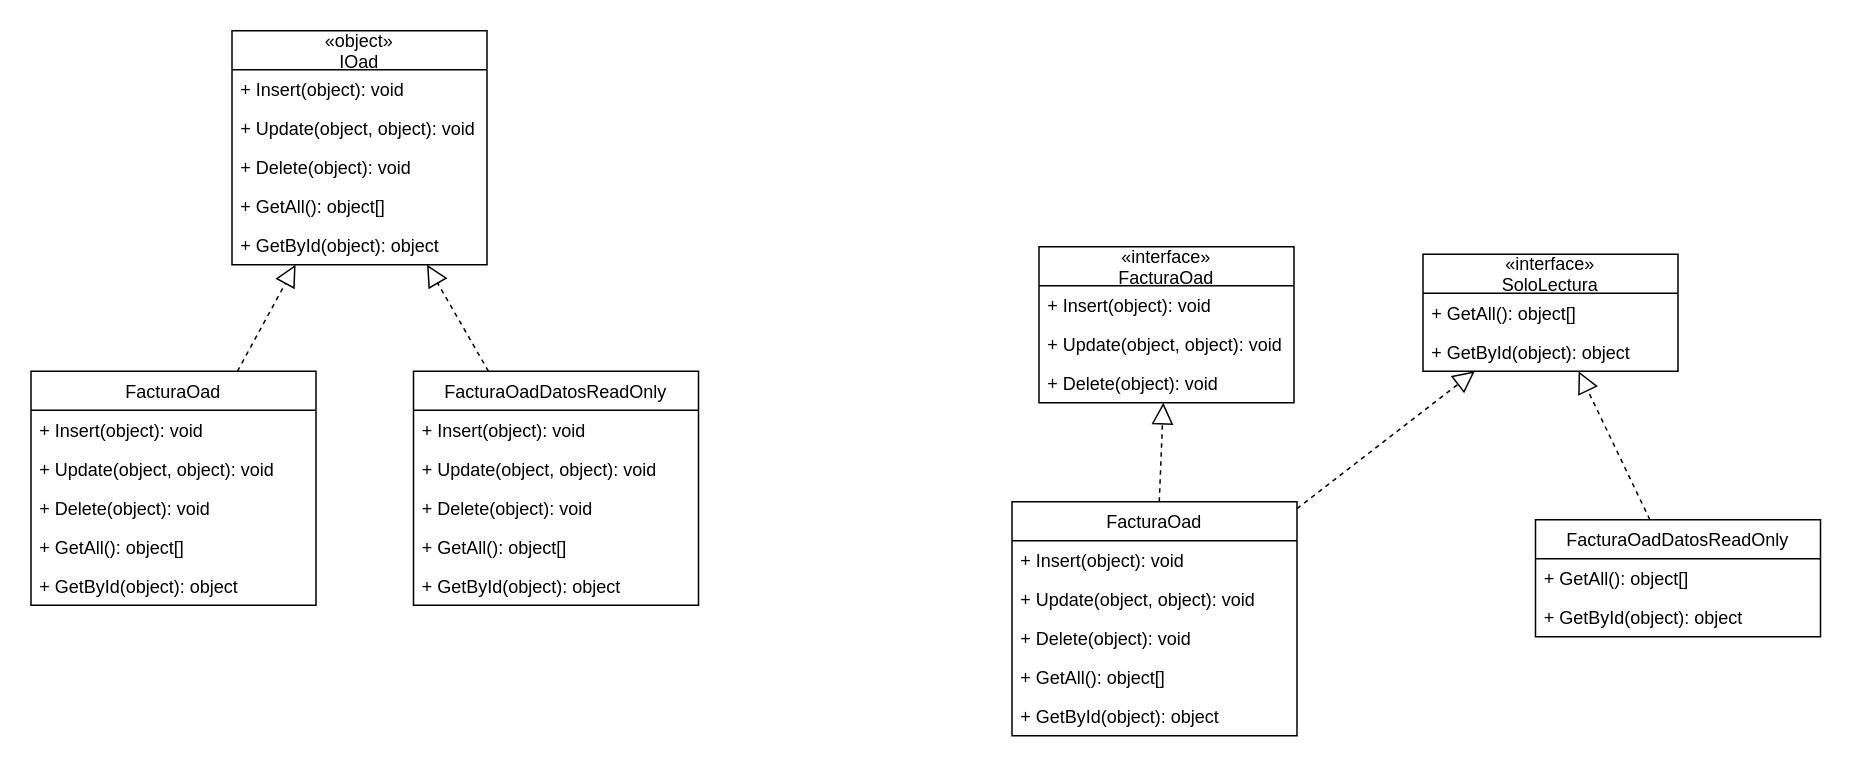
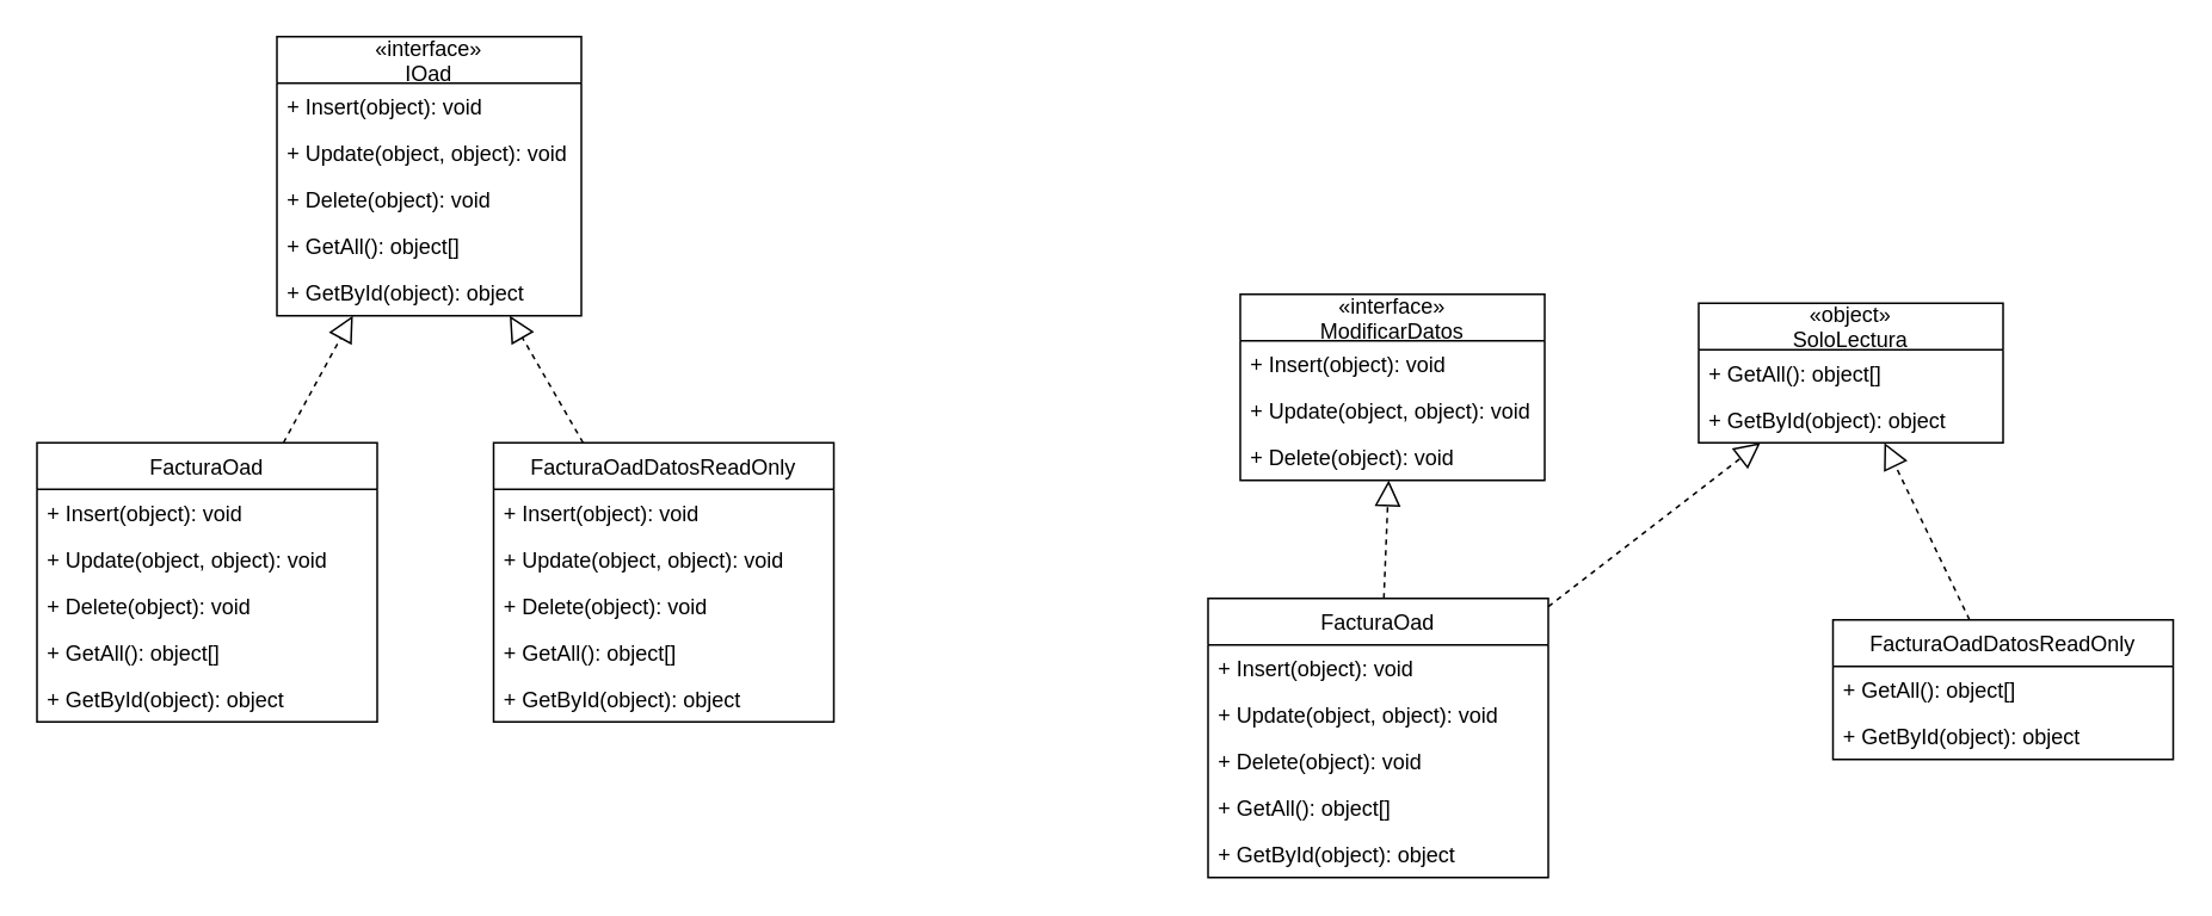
  <mxCell id="0" />
  <mxCell id="1" parent="0" />
- <mxCell id="2" value="«object»&#10;IOad" style="swimlane;fontStyle=0;childLayout=stackLayout;horizontal=1;startSize=26;fillColor=none;horizontalStack=0;resizeParent=1;resizeParentMax=0;resizeLast=0;collapsible=1;marginBottom=0;" vertex="1" parent="1"><mxGeometry x="154" y="20" width="170" height="156" as="geometry"><mxRectangle x="340" y="290" width="90" height="30" as="alternateBounds" /></mxGeometry></mxCell>
+ <mxCell id="2" value="«interface»&#10;IOad" style="swimlane;fontStyle=0;childLayout=stackLayout;horizontal=1;startSize=26;fillColor=none;horizontalStack=0;resizeParent=1;resizeParentMax=0;resizeLast=0;collapsible=1;marginBottom=0;" vertex="1" parent="1"><mxGeometry x="154" y="20" width="170" height="156" as="geometry"><mxRectangle x="340" y="290" width="90" height="30" as="alternateBounds" /></mxGeometry></mxCell>
  <mxCell id="3" value="+ Insert(object): void" style="text;strokeColor=none;fillColor=none;align=left;verticalAlign=top;spacingLeft=4;spacingRight=4;overflow=hidden;rotatable=0;points=[[0,0.5],[1,0.5]];portConstraint=eastwest;" vertex="1" parent="2"><mxGeometry y="26" width="170" height="26" as="geometry" /></mxCell>
  <mxCell id="4" value="+ Update(object, object): void" style="text;strokeColor=none;fillColor=none;align=left;verticalAlign=top;spacingLeft=4;spacingRight=4;overflow=hidden;rotatable=0;points=[[0,0.5],[1,0.5]];portConstraint=eastwest;" vertex="1" parent="2"><mxGeometry y="52" width="170" height="26" as="geometry" /></mxCell>
  <mxCell id="5" value="+ Delete(object): void" style="text;strokeColor=none;fillColor=none;align=left;verticalAlign=top;spacingLeft=4;spacingRight=4;overflow=hidden;rotatable=0;points=[[0,0.5],[1,0.5]];portConstraint=eastwest;" vertex="1" parent="2"><mxGeometry y="78" width="170" height="26" as="geometry" /></mxCell>
  <mxCell id="6" value="+ GetAll(): object[]&#10;" style="text;strokeColor=none;fillColor=none;align=left;verticalAlign=top;spacingLeft=4;spacingRight=4;overflow=hidden;rotatable=0;points=[[0,0.5],[1,0.5]];portConstraint=eastwest;" vertex="1" parent="2"><mxGeometry y="104" width="170" height="26" as="geometry" /></mxCell>
  <mxCell id="7" value="+ GetById(object): object" style="text;strokeColor=none;fillColor=none;align=left;verticalAlign=top;spacingLeft=4;spacingRight=4;overflow=hidden;rotatable=0;points=[[0,0.5],[1,0.5]];portConstraint=eastwest;" vertex="1" parent="2"><mxGeometry y="130" width="170" height="26" as="geometry" /></mxCell>
  <mxCell id="8" value="FacturaOad" style="swimlane;fontStyle=0;childLayout=stackLayout;horizontal=1;startSize=26;fillColor=none;horizontalStack=0;resizeParent=1;resizeParentMax=0;resizeLast=0;collapsible=1;marginBottom=0;" vertex="1" parent="1"><mxGeometry x="20" y="247" width="190" height="156" as="geometry"><mxRectangle x="340" y="290" width="90" height="30" as="alternateBounds" /></mxGeometry></mxCell>
  <mxCell id="9" value="+ Insert(object): void" style="text;strokeColor=none;fillColor=none;align=left;verticalAlign=top;spacingLeft=4;spacingRight=4;overflow=hidden;rotatable=0;points=[[0,0.5],[1,0.5]];portConstraint=eastwest;" vertex="1" parent="8"><mxGeometry y="26" width="190" height="26" as="geometry" /></mxCell>
  <mxCell id="10" value="+ Update(object, object): void" style="text;strokeColor=none;fillColor=none;align=left;verticalAlign=top;spacingLeft=4;spacingRight=4;overflow=hidden;rotatable=0;points=[[0,0.5],[1,0.5]];portConstraint=eastwest;" vertex="1" parent="8"><mxGeometry y="52" width="190" height="26" as="geometry" /></mxCell>
  <mxCell id="11" value="+ Delete(object): void" style="text;strokeColor=none;fillColor=none;align=left;verticalAlign=top;spacingLeft=4;spacingRight=4;overflow=hidden;rotatable=0;points=[[0,0.5],[1,0.5]];portConstraint=eastwest;" vertex="1" parent="8"><mxGeometry y="78" width="190" height="26" as="geometry" /></mxCell>
  <mxCell id="12" value="+ GetAll(): object[]&#10;" style="text;strokeColor=none;fillColor=none;align=left;verticalAlign=top;spacingLeft=4;spacingRight=4;overflow=hidden;rotatable=0;points=[[0,0.5],[1,0.5]];portConstraint=eastwest;" vertex="1" parent="8"><mxGeometry y="104" width="190" height="26" as="geometry" /></mxCell>
  <mxCell id="13" value="+ GetById(object): object" style="text;strokeColor=none;fillColor=none;align=left;verticalAlign=top;spacingLeft=4;spacingRight=4;overflow=hidden;rotatable=0;points=[[0,0.5],[1,0.5]];portConstraint=eastwest;" vertex="1" parent="8"><mxGeometry y="130" width="190" height="26" as="geometry" /></mxCell>
  <mxCell id="14" value="FacturaOadDatosReadOnly" style="swimlane;fontStyle=0;childLayout=stackLayout;horizontal=1;startSize=26;fillColor=none;horizontalStack=0;resizeParent=1;resizeParentMax=0;resizeLast=0;collapsible=1;marginBottom=0;" vertex="1" parent="1"><mxGeometry x="275" y="247" width="190" height="156" as="geometry"><mxRectangle x="340" y="290" width="90" height="30" as="alternateBounds" /></mxGeometry></mxCell>
  <mxCell id="15" value="+ Insert(object): void" style="text;strokeColor=none;fillColor=none;align=left;verticalAlign=top;spacingLeft=4;spacingRight=4;overflow=hidden;rotatable=0;points=[[0,0.5],[1,0.5]];portConstraint=eastwest;" vertex="1" parent="14"><mxGeometry y="26" width="190" height="26" as="geometry" /></mxCell>
  <mxCell id="16" value="+ Update(object, object): void" style="text;strokeColor=none;fillColor=none;align=left;verticalAlign=top;spacingLeft=4;spacingRight=4;overflow=hidden;rotatable=0;points=[[0,0.5],[1,0.5]];portConstraint=eastwest;" vertex="1" parent="14"><mxGeometry y="52" width="190" height="26" as="geometry" /></mxCell>
  <mxCell id="17" value="+ Delete(object): void" style="text;strokeColor=none;fillColor=none;align=left;verticalAlign=top;spacingLeft=4;spacingRight=4;overflow=hidden;rotatable=0;points=[[0,0.5],[1,0.5]];portConstraint=eastwest;" vertex="1" parent="14"><mxGeometry y="78" width="190" height="26" as="geometry" /></mxCell>
  <mxCell id="18" value="+ GetAll(): object[]&#10;" style="text;strokeColor=none;fillColor=none;align=left;verticalAlign=top;spacingLeft=4;spacingRight=4;overflow=hidden;rotatable=0;points=[[0,0.5],[1,0.5]];portConstraint=eastwest;" vertex="1" parent="14"><mxGeometry y="104" width="190" height="26" as="geometry" /></mxCell>
  <mxCell id="19" value="+ GetById(object): object" style="text;strokeColor=none;fillColor=none;align=left;verticalAlign=top;spacingLeft=4;spacingRight=4;overflow=hidden;rotatable=0;points=[[0,0.5],[1,0.5]];portConstraint=eastwest;" vertex="1" parent="14"><mxGeometry y="130" width="190" height="26" as="geometry" /></mxCell>
  <mxCell id="20" value="" style="endArrow=block;dashed=1;endFill=0;endSize=12;html=1;rounded=0;" edge="1" parent="1" source="8" target="2"><mxGeometry width="160" relative="1" as="geometry"><mxPoint x="124" y="180" as="sourcePoint" /><mxPoint x="284" y="180" as="targetPoint" /></mxGeometry></mxCell>
  <mxCell id="21" value="" style="endArrow=block;dashed=1;endFill=0;endSize=12;html=1;rounded=0;" edge="1" parent="1" source="14" target="2"><mxGeometry width="160" relative="1" as="geometry"><mxPoint x="374" y="224" as="sourcePoint" /><mxPoint x="451" y="140" as="targetPoint" /></mxGeometry></mxCell>
- <mxCell id="22" value="«interface»&#10;FacturaOad" style="swimlane;fontStyle=0;childLayout=stackLayout;horizontal=1;startSize=26;fillColor=none;horizontalStack=0;resizeParent=1;resizeParentMax=0;resizeLast=0;collapsible=1;marginBottom=0;" vertex="1" parent="1"><mxGeometry x="692" y="164" width="170" height="104" as="geometry"><mxRectangle x="340" y="290" width="90" height="30" as="alternateBounds" /></mxGeometry></mxCell>
+ <mxCell id="22" value="«interface»&#10;ModificarDatos" style="swimlane;fontStyle=0;childLayout=stackLayout;horizontal=1;startSize=26;fillColor=none;horizontalStack=0;resizeParent=1;resizeParentMax=0;resizeLast=0;collapsible=1;marginBottom=0;" vertex="1" parent="1"><mxGeometry x="692" y="164" width="170" height="104" as="geometry"><mxRectangle x="340" y="290" width="90" height="30" as="alternateBounds" /></mxGeometry></mxCell>
  <mxCell id="23" value="+ Insert(object): void" style="text;strokeColor=none;fillColor=none;align=left;verticalAlign=top;spacingLeft=4;spacingRight=4;overflow=hidden;rotatable=0;points=[[0,0.5],[1,0.5]];portConstraint=eastwest;" vertex="1" parent="22"><mxGeometry y="26" width="170" height="26" as="geometry" /></mxCell>
  <mxCell id="24" value="+ Update(object, object): void" style="text;strokeColor=none;fillColor=none;align=left;verticalAlign=top;spacingLeft=4;spacingRight=4;overflow=hidden;rotatable=0;points=[[0,0.5],[1,0.5]];portConstraint=eastwest;" vertex="1" parent="22"><mxGeometry y="52" width="170" height="26" as="geometry" /></mxCell>
  <mxCell id="25" value="+ Delete(object): void" style="text;strokeColor=none;fillColor=none;align=left;verticalAlign=top;spacingLeft=4;spacingRight=4;overflow=hidden;rotatable=0;points=[[0,0.5],[1,0.5]];portConstraint=eastwest;" vertex="1" parent="22"><mxGeometry y="78" width="170" height="26" as="geometry" /></mxCell>
- <mxCell id="26" value="«interface»&#10;SoloLectura" style="swimlane;fontStyle=0;childLayout=stackLayout;horizontal=1;startSize=26;fillColor=none;horizontalStack=0;resizeParent=1;resizeParentMax=0;resizeLast=0;collapsible=1;marginBottom=0;" vertex="1" parent="1"><mxGeometry x="948" y="169" width="170" height="78" as="geometry"><mxRectangle x="340" y="290" width="90" height="30" as="alternateBounds" /></mxGeometry></mxCell>
+ <mxCell id="26" value="«object»&#10;SoloLectura" style="swimlane;fontStyle=0;childLayout=stackLayout;horizontal=1;startSize=26;fillColor=none;horizontalStack=0;resizeParent=1;resizeParentMax=0;resizeLast=0;collapsible=1;marginBottom=0;" vertex="1" parent="1"><mxGeometry x="948" y="169" width="170" height="78" as="geometry"><mxRectangle x="340" y="290" width="90" height="30" as="alternateBounds" /></mxGeometry></mxCell>
  <mxCell id="27" value="+ GetAll(): object[]&#10;" style="text;strokeColor=none;fillColor=none;align=left;verticalAlign=top;spacingLeft=4;spacingRight=4;overflow=hidden;rotatable=0;points=[[0,0.5],[1,0.5]];portConstraint=eastwest;" vertex="1" parent="26"><mxGeometry y="26" width="170" height="26" as="geometry" /></mxCell>
  <mxCell id="28" value="+ GetById(object): object" style="text;strokeColor=none;fillColor=none;align=left;verticalAlign=top;spacingLeft=4;spacingRight=4;overflow=hidden;rotatable=0;points=[[0,0.5],[1,0.5]];portConstraint=eastwest;" vertex="1" parent="26"><mxGeometry y="52" width="170" height="26" as="geometry" /></mxCell>
  <mxCell id="29" value="FacturaOad" style="swimlane;fontStyle=0;childLayout=stackLayout;horizontal=1;startSize=26;fillColor=none;horizontalStack=0;resizeParent=1;resizeParentMax=0;resizeLast=0;collapsible=1;marginBottom=0;" vertex="1" parent="1"><mxGeometry x="674" y="334" width="190" height="156" as="geometry"><mxRectangle x="340" y="290" width="90" height="30" as="alternateBounds" /></mxGeometry></mxCell>
  <mxCell id="30" value="+ Insert(object): void" style="text;strokeColor=none;fillColor=none;align=left;verticalAlign=top;spacingLeft=4;spacingRight=4;overflow=hidden;rotatable=0;points=[[0,0.5],[1,0.5]];portConstraint=eastwest;" vertex="1" parent="29"><mxGeometry y="26" width="190" height="26" as="geometry" /></mxCell>
  <mxCell id="31" value="+ Update(object, object): void" style="text;strokeColor=none;fillColor=none;align=left;verticalAlign=top;spacingLeft=4;spacingRight=4;overflow=hidden;rotatable=0;points=[[0,0.5],[1,0.5]];portConstraint=eastwest;" vertex="1" parent="29"><mxGeometry y="52" width="190" height="26" as="geometry" /></mxCell>
  <mxCell id="32" value="+ Delete(object): void" style="text;strokeColor=none;fillColor=none;align=left;verticalAlign=top;spacingLeft=4;spacingRight=4;overflow=hidden;rotatable=0;points=[[0,0.5],[1,0.5]];portConstraint=eastwest;" vertex="1" parent="29"><mxGeometry y="78" width="190" height="26" as="geometry" /></mxCell>
  <mxCell id="33" value="+ GetAll(): object[]&#10;" style="text;strokeColor=none;fillColor=none;align=left;verticalAlign=top;spacingLeft=4;spacingRight=4;overflow=hidden;rotatable=0;points=[[0,0.5],[1,0.5]];portConstraint=eastwest;" vertex="1" parent="29"><mxGeometry y="104" width="190" height="26" as="geometry" /></mxCell>
  <mxCell id="34" value="+ GetById(object): object" style="text;strokeColor=none;fillColor=none;align=left;verticalAlign=top;spacingLeft=4;spacingRight=4;overflow=hidden;rotatable=0;points=[[0,0.5],[1,0.5]];portConstraint=eastwest;" vertex="1" parent="29"><mxGeometry y="130" width="190" height="26" as="geometry" /></mxCell>
  <mxCell id="35" value="" style="endArrow=block;dashed=1;endFill=0;endSize=12;html=1;rounded=0;" edge="1" parent="1" source="29" target="22"><mxGeometry width="160" relative="1" as="geometry"><mxPoint x="585" y="321" as="sourcePoint" /><mxPoint x="658.5" y="237" as="targetPoint" /></mxGeometry></mxCell>
  <mxCell id="36" value="" style="endArrow=block;dashed=1;endFill=0;endSize=12;html=1;rounded=0;" edge="1" parent="1" source="37" target="26"><mxGeometry width="160" relative="1" as="geometry"><mxPoint x="965" y="378" as="sourcePoint" /><mxPoint x="1038.5" y="294" as="targetPoint" /></mxGeometry></mxCell>
  <mxCell id="37" value="FacturaOadDatosReadOnly" style="swimlane;fontStyle=0;childLayout=stackLayout;horizontal=1;startSize=26;fillColor=none;horizontalStack=0;resizeParent=1;resizeParentMax=0;resizeLast=0;collapsible=1;marginBottom=0;" vertex="1" parent="1"><mxGeometry x="1023" y="346" width="190" height="78" as="geometry"><mxRectangle x="340" y="290" width="90" height="30" as="alternateBounds" /></mxGeometry></mxCell>
  <mxCell id="38" value="+ GetAll(): object[]&#10;" style="text;strokeColor=none;fillColor=none;align=left;verticalAlign=top;spacingLeft=4;spacingRight=4;overflow=hidden;rotatable=0;points=[[0,0.5],[1,0.5]];portConstraint=eastwest;" vertex="1" parent="37"><mxGeometry y="26" width="190" height="26" as="geometry" /></mxCell>
  <mxCell id="39" value="+ GetById(object): object" style="text;strokeColor=none;fillColor=none;align=left;verticalAlign=top;spacingLeft=4;spacingRight=4;overflow=hidden;rotatable=0;points=[[0,0.5],[1,0.5]];portConstraint=eastwest;" vertex="1" parent="37"><mxGeometry y="52" width="190" height="26" as="geometry" /></mxCell>
  <mxCell id="40" value="" style="endArrow=block;dashed=1;endFill=0;endSize=12;html=1;rounded=0;" edge="1" parent="1" source="29" target="26"><mxGeometry width="160" relative="1" as="geometry"><mxPoint x="906.004" y="359" as="sourcePoint" /><mxPoint x="908.698" y="293" as="targetPoint" /></mxGeometry></mxCell>
